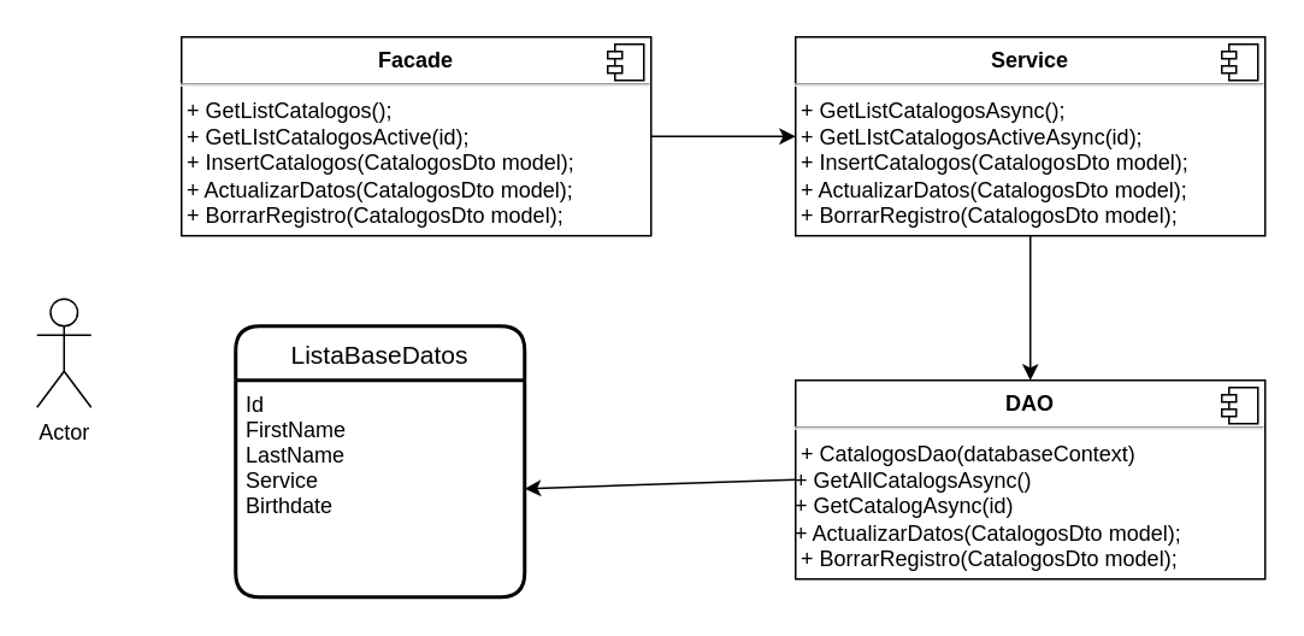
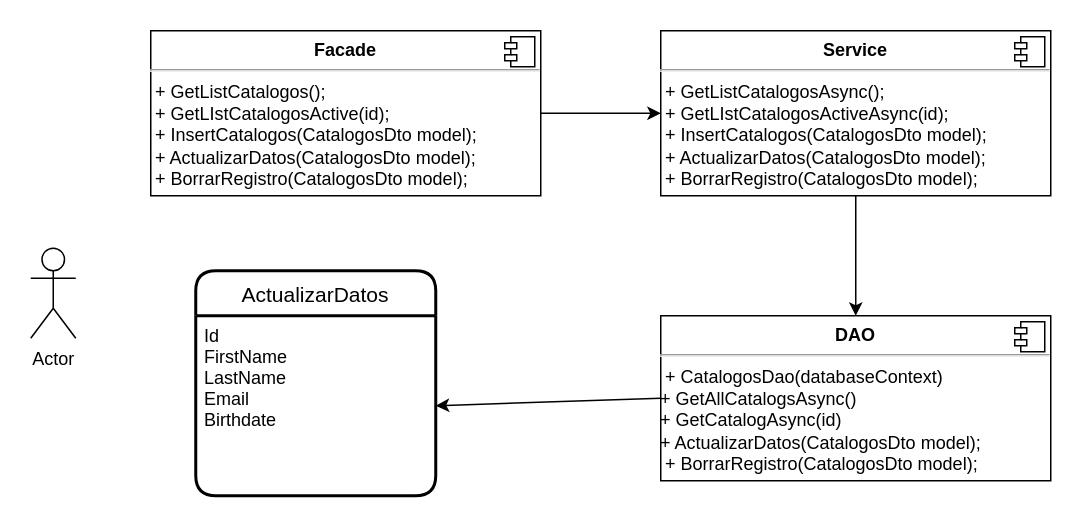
  <mxCell id="0" />
  <mxCell id="1" parent="0" />
  <mxCell id="2" value="Actor" style="shape=umlActor;verticalLabelPosition=bottom;verticalAlign=top;html=1;outlineConnect=0;" vertex="1" parent="1"><mxGeometry x="20" y="165" width="30" height="60" as="geometry" /></mxCell>
  <mxCell id="3" value="&lt;p style=&quot;margin: 0px ; margin-top: 6px ; text-align: center&quot;&gt;&lt;b&gt;Facade&lt;/b&gt;&lt;/p&gt;&lt;hr&gt;&lt;p style=&quot;margin: 0px ; margin-left: 8px&quot;&gt;&lt;/p&gt;&amp;nbsp;+ GetListCatalogos();&lt;br&gt;&amp;nbsp;+ GetLIstCatalogosActive(id);&lt;br&gt;&amp;nbsp;+ InsertCatalogos(CatalogosDto model);&lt;br&gt;&amp;nbsp;+ ActualizarDatos(CatalogosDto model);&lt;br&gt;&amp;nbsp;+ BorrarRegistro(CatalogosDto model);" style="align=left;overflow=fill;html=1;dropTarget=0;" vertex="1" parent="1"><mxGeometry x="100" y="20" width="260" height="110" as="geometry" /></mxCell>
  <mxCell id="4" value="" style="shape=component;jettyWidth=8;jettyHeight=4;" vertex="1" parent="3"><mxGeometry x="1" width="20" height="20" relative="1" as="geometry"><mxPoint x="-24" y="4" as="offset" /></mxGeometry></mxCell>
  <mxCell id="5" value="&lt;p style=&quot;margin: 0px ; margin-top: 6px ; text-align: center&quot;&gt;&lt;b&gt;Service&lt;/b&gt;&lt;/p&gt;&lt;hr&gt;&lt;p style=&quot;margin: 0px ; margin-left: 8px&quot;&gt;&lt;/p&gt;&amp;nbsp;+ GetListCatalogosAsync();&lt;br&gt;&amp;nbsp;+ GetLIstCatalogosActiveAsync(id);&lt;br&gt;&amp;nbsp;+ InsertCatalogos(CatalogosDto model);&lt;br&gt;&amp;nbsp;+ ActualizarDatos(CatalogosDto model);&lt;br&gt;&amp;nbsp;+ BorrarRegistro(CatalogosDto model);" style="align=left;overflow=fill;html=1;dropTarget=0;" vertex="1" parent="1"><mxGeometry x="440" y="20" width="260" height="110" as="geometry" /></mxCell>
  <mxCell id="6" value="" style="shape=component;jettyWidth=8;jettyHeight=4;" vertex="1" parent="5"><mxGeometry x="1" width="20" height="20" relative="1" as="geometry"><mxPoint x="-24" y="4" as="offset" /></mxGeometry></mxCell>
  <mxCell id="7" value="" style="endArrow=classic;html=1;entryX=0;entryY=0.5;entryDx=0;entryDy=0;exitX=1;exitY=0.5;exitDx=0;exitDy=0;" edge="1" parent="1" source="3" target="5"><mxGeometry width="50" height="50" relative="1" as="geometry"><mxPoint x="350" y="110" as="sourcePoint" /><mxPoint x="400" y="60" as="targetPoint" /></mxGeometry></mxCell>
  <mxCell id="8" value="&lt;p style=&quot;margin: 0px ; margin-top: 6px ; text-align: center&quot;&gt;&lt;b&gt;DAO&lt;/b&gt;&lt;/p&gt;&lt;hr&gt;&lt;p style=&quot;margin: 0px ; margin-left: 8px&quot;&gt;&lt;/p&gt;&amp;nbsp;+ CatalogosDao(databaseContext)&lt;br&gt;+ GetAllCatalogsAsync()&lt;br&gt;+ GetCatalogAsync(id)&lt;br&gt;+ ActualizarDatos(CatalogosDto model);&lt;br&gt;&amp;nbsp;+ BorrarRegistro(CatalogosDto model);" style="align=left;overflow=fill;html=1;dropTarget=0;" vertex="1" parent="1"><mxGeometry x="440" y="210" width="260" height="110" as="geometry" /></mxCell>
  <mxCell id="9" value="" style="shape=component;jettyWidth=8;jettyHeight=4;" vertex="1" parent="8"><mxGeometry x="1" width="20" height="20" relative="1" as="geometry"><mxPoint x="-24" y="4" as="offset" /></mxGeometry></mxCell>
  <mxCell id="10" value="" style="endArrow=classic;html=1;exitX=0.5;exitY=1;exitDx=0;exitDy=0;entryX=0.5;entryY=0;entryDx=0;entryDy=0;" edge="1" parent="1" source="5" target="8"><mxGeometry width="50" height="50" relative="1" as="geometry"><mxPoint x="460" y="230" as="sourcePoint" /><mxPoint x="570" y="220" as="targetPoint" /></mxGeometry></mxCell>
  <mxCell id="11" value="" style="endArrow=classic;html=1;entryX=1;entryY=0.5;entryDx=0;entryDy=0;exitX=0;exitY=0.5;exitDx=0;exitDy=0;" edge="1" parent="1" source="8" target="13"><mxGeometry width="50" height="50" relative="1" as="geometry"><mxPoint x="460" y="230" as="sourcePoint" /><mxPoint x="390" y="335" as="targetPoint" /></mxGeometry></mxCell>
- <mxCell id="12" value="ListaBaseDatos" style="swimlane;childLayout=stackLayout;horizontal=1;startSize=30;horizontalStack=0;rounded=1;fontSize=14;fontStyle=0;strokeWidth=2;resizeParent=0;resizeLast=1;shadow=0;dashed=0;align=center;" vertex="1" parent="1"><mxGeometry x="130" y="180" width="160" height="150" as="geometry" /></mxCell>
- <mxCell id="13" value="Id&#10;FirstName&#10;LastName&#10;Service&#10;Birthdate" style="align=left;strokeColor=none;fillColor=none;spacingLeft=4;fontSize=12;verticalAlign=top;resizable=0;rotatable=0;part=1;" vertex="1" parent="12"><mxGeometry y="30" width="160" height="120" as="geometry" /></mxCell>
+ <mxCell id="12" value="ActualizarDatos" style="swimlane;childLayout=stackLayout;horizontal=1;startSize=30;horizontalStack=0;rounded=1;fontSize=14;fontStyle=0;strokeWidth=2;resizeParent=0;resizeLast=1;shadow=0;dashed=0;align=center;" vertex="1" parent="1"><mxGeometry x="130" y="180" width="160" height="150" as="geometry" /></mxCell>
+ <mxCell id="13" value="Id&#10;FirstName&#10;LastName&#10;Email&#10;Birthdate" style="align=left;strokeColor=none;fillColor=none;spacingLeft=4;fontSize=12;verticalAlign=top;resizable=0;rotatable=0;part=1;" vertex="1" parent="12"><mxGeometry y="30" width="160" height="120" as="geometry" /></mxCell>
